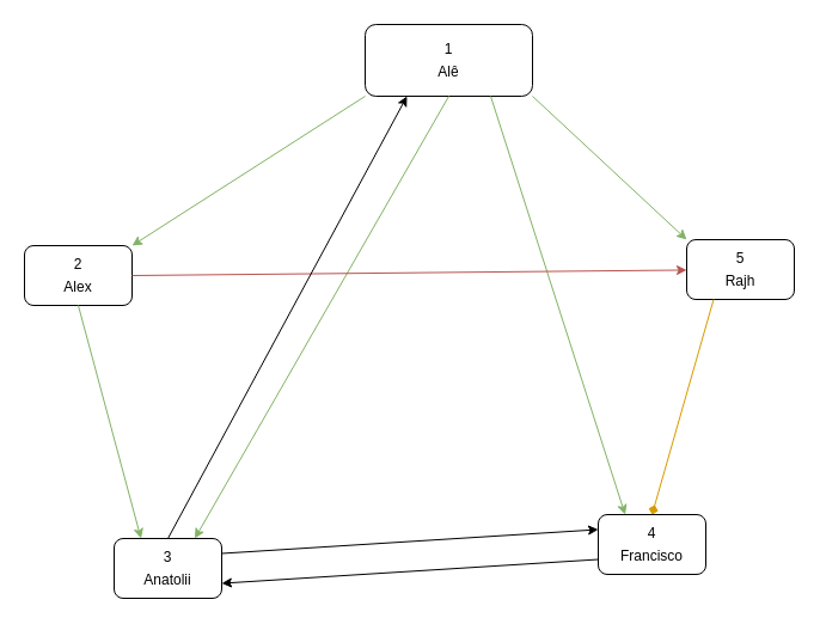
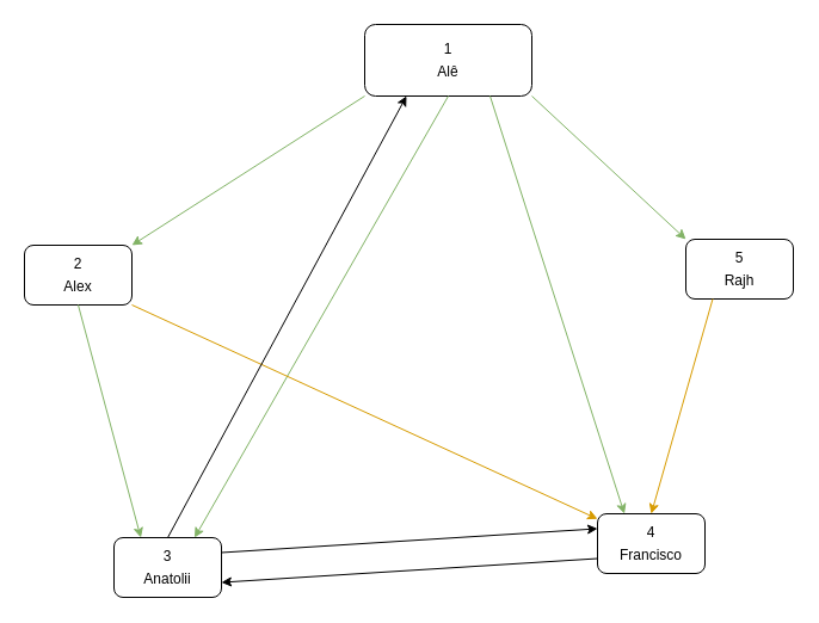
  <mxCell id="0" />
  <mxCell id="1" parent="0" />
  <mxCell id="2" value="&lt;table&gt;&lt;tbody&gt;&lt;tr&gt;&lt;td&gt;2&lt;/td&gt;&lt;/tr&gt;&lt;tr&gt;&lt;td&gt;Alex&lt;/td&gt;&lt;/tr&gt;&lt;/tbody&gt;&lt;/table&gt;" style="rounded=1;whiteSpace=wrap;html=1;" vertex="1" parent="1"><mxGeometry x="20" y="205" width="90" height="50" as="geometry" /></mxCell>
  <mxCell id="3" value="&lt;table&gt;&lt;tbody&gt;&lt;tr&gt;&lt;td&gt;3&lt;/td&gt;&lt;/tr&gt;&lt;tr&gt;&lt;td&gt;Anatolii&lt;/td&gt;&lt;/tr&gt;&lt;/tbody&gt;&lt;/table&gt;" style="rounded=1;whiteSpace=wrap;html=1;" vertex="1" parent="1"><mxGeometry x="95" y="450" width="90" height="50" as="geometry" /></mxCell>
  <mxCell id="4" value="&lt;table&gt;&lt;tbody&gt;&lt;tr&gt;&lt;td&gt;1&lt;/td&gt;&lt;/tr&gt;&lt;tr&gt;&lt;td&gt;Alê&lt;/td&gt;&lt;/tr&gt;&lt;/tbody&gt;&lt;/table&gt;" style="rounded=1;whiteSpace=wrap;html=1;" vertex="1" parent="1"><mxGeometry x="305" y="20" width="140" height="60" as="geometry" /></mxCell>
  <mxCell id="5" value="&lt;table&gt;&lt;tbody&gt;&lt;tr&gt;&lt;td&gt;4&lt;/td&gt;&lt;/tr&gt;&lt;tr&gt;&lt;td&gt;Francisco&lt;/td&gt;&lt;/tr&gt;&lt;/tbody&gt;&lt;/table&gt;" style="rounded=1;whiteSpace=wrap;html=1;" vertex="1" parent="1"><mxGeometry x="500" y="430" width="90" height="50" as="geometry" /></mxCell>
  <mxCell id="6" value="&lt;table&gt;&lt;tbody&gt;&lt;tr&gt;&lt;td&gt;5&lt;/td&gt;&lt;/tr&gt;&lt;tr&gt;&lt;td&gt;Rajh&lt;/td&gt;&lt;/tr&gt;&lt;/tbody&gt;&lt;/table&gt;" style="rounded=1;whiteSpace=wrap;html=1;" vertex="1" parent="1"><mxGeometry x="574" y="200" width="90" height="50" as="geometry" /></mxCell>
  <mxCell id="7" value="" style="endArrow=classic;html=1;rounded=0;entryX=1;entryY=0;entryDx=0;entryDy=0;fillColor=#d5e8d4;strokeColor=#82b366;exitX=0;exitY=1;exitDx=0;exitDy=0;" edge="1" parent="1" source="4" target="2"><mxGeometry width="50" height="50" relative="1" as="geometry"><mxPoint x="305" y="80" as="sourcePoint" /><mxPoint x="335" y="310" as="targetPoint" /></mxGeometry></mxCell>
  <mxCell id="8" value="" style="endArrow=classic;html=1;rounded=0;fillColor=#d5e8d4;strokeColor=#82b366;exitX=0.5;exitY=1;exitDx=0;exitDy=0;entryX=0.75;entryY=0;entryDx=0;entryDy=0;" edge="1" parent="1" source="4" target="3"><mxGeometry width="50" height="50" relative="1" as="geometry"><mxPoint x="329" y="80" as="sourcePoint" /><mxPoint x="195" y="450" as="targetPoint" /></mxGeometry></mxCell>
  <mxCell id="9" value="" style="endArrow=classic;html=1;rounded=0;fillColor=#d5e8d4;strokeColor=#82b366;exitX=0.75;exitY=1;exitDx=0;exitDy=0;entryX=0.25;entryY=0;entryDx=0;entryDy=0;" edge="1" parent="1" source="4" target="5"><mxGeometry width="50" height="50" relative="1" as="geometry"><mxPoint x="339" y="90" as="sourcePoint" /><mxPoint x="575" y="440" as="targetPoint" /></mxGeometry></mxCell>
  <mxCell id="10" value="" style="endArrow=classic;html=1;rounded=0;entryX=0;entryY=0;entryDx=0;entryDy=0;fillColor=#d5e8d4;strokeColor=#82b366;exitX=1;exitY=1;exitDx=0;exitDy=0;" edge="1" parent="1" source="4" target="6"><mxGeometry width="50" height="50" relative="1" as="geometry"><mxPoint x="349" y="100" as="sourcePoint" /><mxPoint x="155" y="255" as="targetPoint" /></mxGeometry></mxCell>
  <mxCell id="11" value="" style="endArrow=classic;html=1;rounded=0;entryX=0.25;entryY=0;entryDx=0;entryDy=0;fillColor=#d5e8d4;strokeColor=#82b366;exitX=0.5;exitY=1;exitDx=0;exitDy=0;" edge="1" parent="1" source="2" target="3"><mxGeometry width="50" height="50" relative="1" as="geometry"><mxPoint x="45" y="250" as="sourcePoint" /><mxPoint x="-135" y="380" as="targetPoint" /></mxGeometry></mxCell>
- <mxCell id="13" value="" style="endArrow=classic;html=1;rounded=0;fillColor=#f8cecc;strokeColor=#b85450;exitX=1;exitY=0.5;exitDx=0;exitDy=0;" edge="1" parent="1" source="2" target="6"><mxGeometry width="50" height="50" relative="1" as="geometry"><mxPoint x="65" y="270" as="sourcePoint" /><mxPoint x="125" y="470" as="targetPoint" /></mxGeometry></mxCell>
- <mxCell id="14" value="" style="endArrow=diamond;html=1;rounded=0;fillColor=#ffe6cc;strokeColor=#d79b00;exitX=0.25;exitY=1;exitDx=0;exitDy=0;entryX=0.5;entryY=0;entryDx=0;entryDy=0;" edge="1" parent="1" source="6" target="5"><mxGeometry width="50" height="50" relative="1" as="geometry"><mxPoint x="135" y="260" as="sourcePoint" /><mxPoint x="515" y="461" as="targetPoint" /></mxGeometry></mxCell>
+ <mxCell id="12" value="" style="endArrow=classic;html=1;rounded=0;fillColor=#ffe6cc;strokeColor=#d79b00;exitX=1;exitY=1;exitDx=0;exitDy=0;" edge="1" parent="1" source="2" target="5"><mxGeometry width="50" height="50" relative="1" as="geometry"><mxPoint x="55" y="260" as="sourcePoint" /><mxPoint x="115" y="460" as="targetPoint" /></mxGeometry></mxCell>
+ <mxCell id="14" value="" style="endArrow=classic;html=1;rounded=0;fillColor=#ffe6cc;strokeColor=#d79b00;exitX=0.25;exitY=1;exitDx=0;exitDy=0;entryX=0.5;entryY=0;entryDx=0;entryDy=0;" edge="1" parent="1" source="6" target="5"><mxGeometry width="50" height="50" relative="1" as="geometry"><mxPoint x="135" y="260" as="sourcePoint" /><mxPoint x="515" y="461" as="targetPoint" /></mxGeometry></mxCell>
  <mxCell id="15" value="" style="endArrow=classic;html=1;rounded=0;exitX=0.5;exitY=0;exitDx=0;exitDy=0;entryX=0.25;entryY=1;entryDx=0;entryDy=0;" edge="1" parent="1" source="3" target="4"><mxGeometry width="50" height="50" relative="1" as="geometry"><mxPoint x="335" y="350" as="sourcePoint" /><mxPoint x="385" y="300" as="targetPoint" /></mxGeometry></mxCell>
  <mxCell id="16" value="" style="endArrow=classic;html=1;rounded=0;entryX=1;entryY=0.75;entryDx=0;entryDy=0;exitX=0;exitY=0.75;exitDx=0;exitDy=0;" edge="1" parent="1" source="5" target="3"><mxGeometry width="50" height="50" relative="1" as="geometry"><mxPoint x="495" y="488" as="sourcePoint" /><mxPoint x="625" y="250" as="targetPoint" /></mxGeometry></mxCell>
  <mxCell id="17" value="" style="endArrow=classic;html=1;rounded=0;entryX=0;entryY=0.25;entryDx=0;entryDy=0;exitX=1;exitY=0.25;exitDx=0;exitDy=0;" edge="1" parent="1" source="3" target="5"><mxGeometry width="50" height="50" relative="1" as="geometry"><mxPoint x="695" y="270" as="sourcePoint" /><mxPoint x="629" y="260" as="targetPoint" /></mxGeometry></mxCell>
